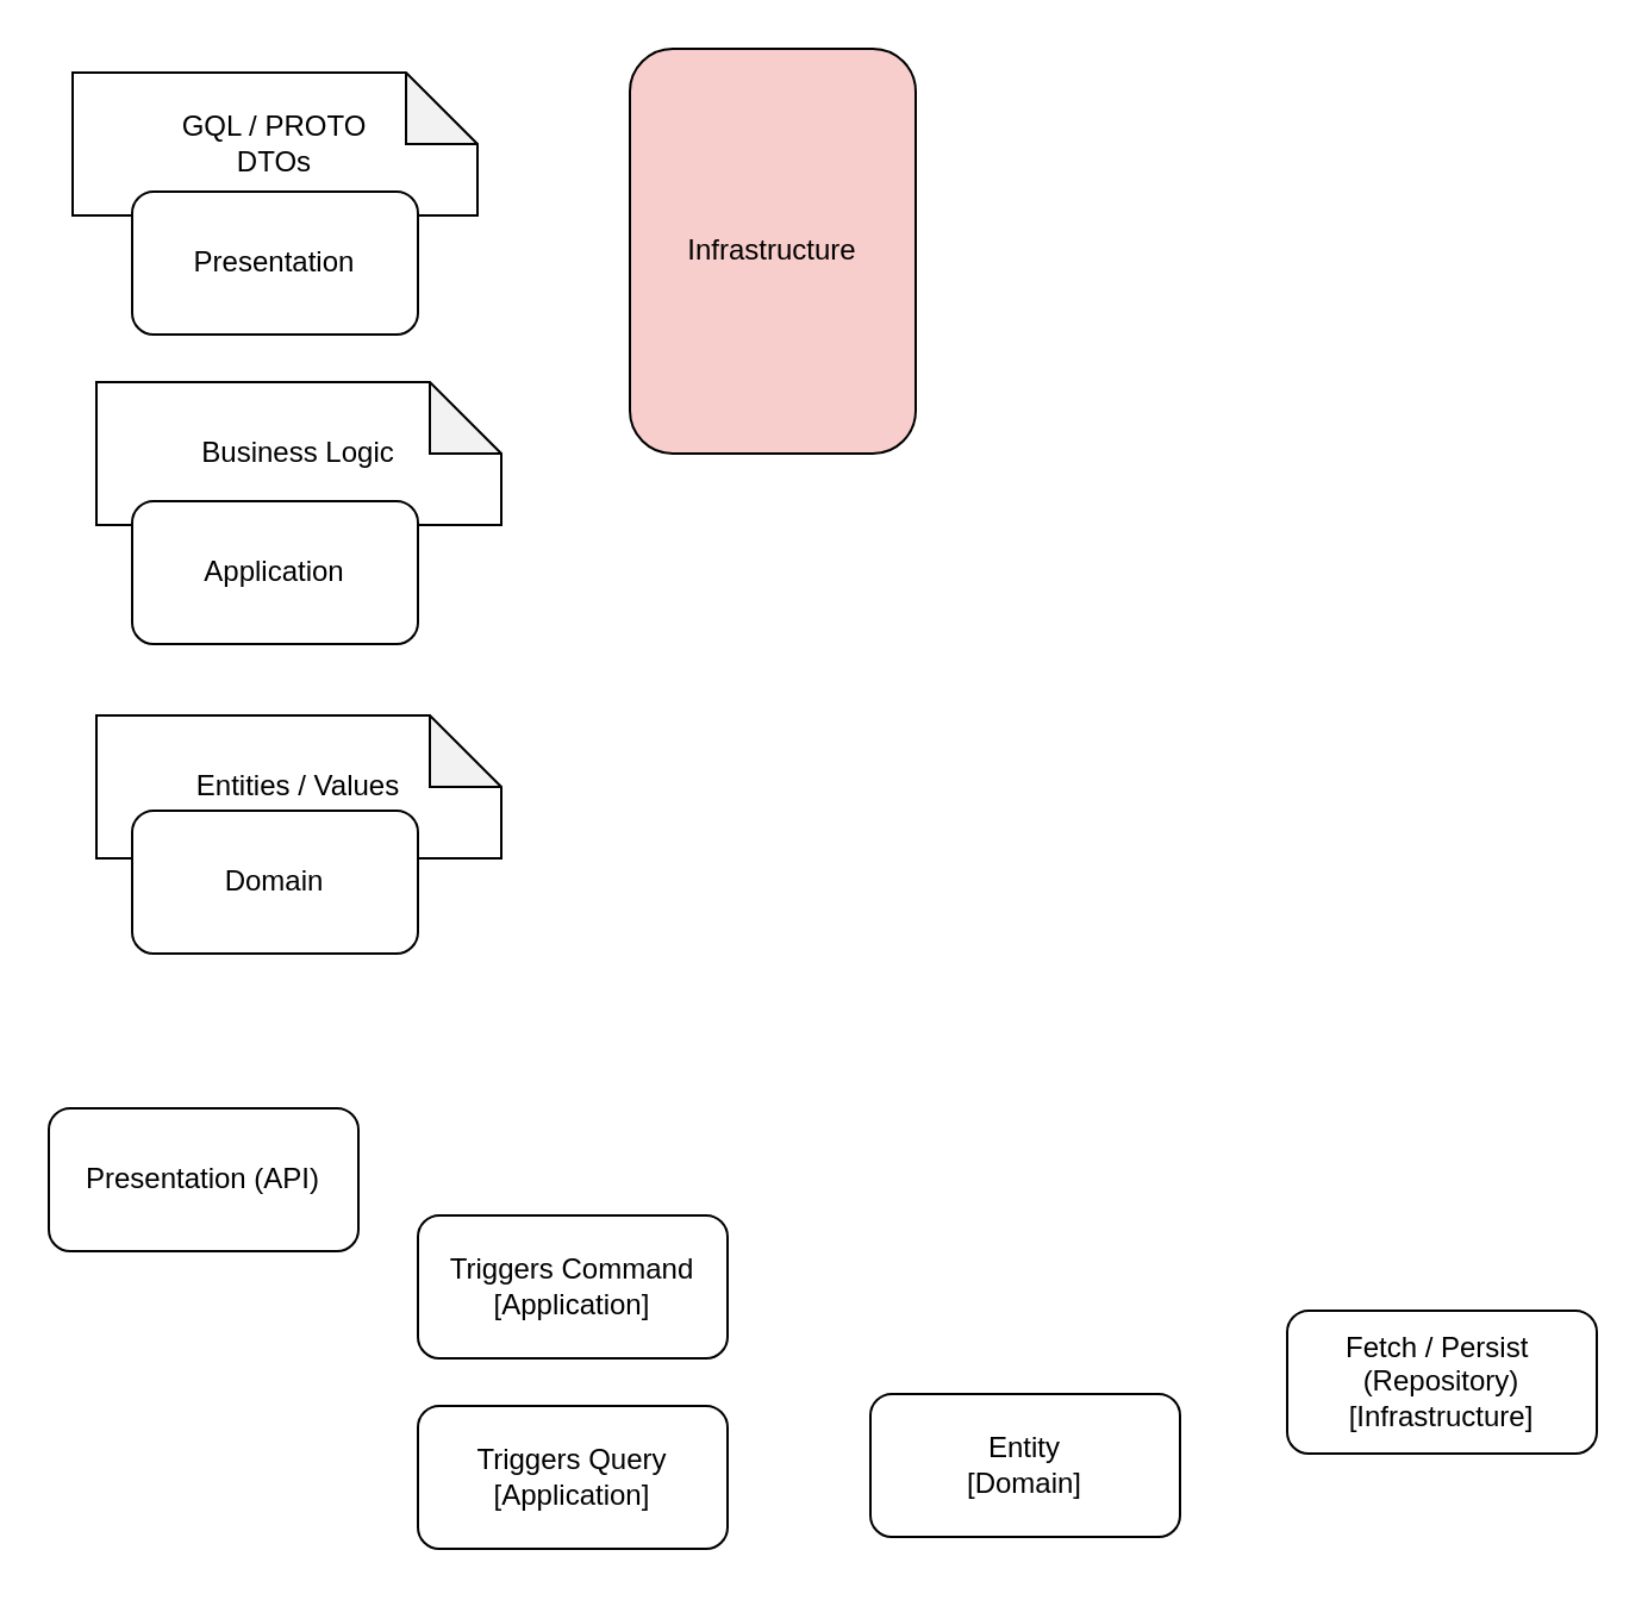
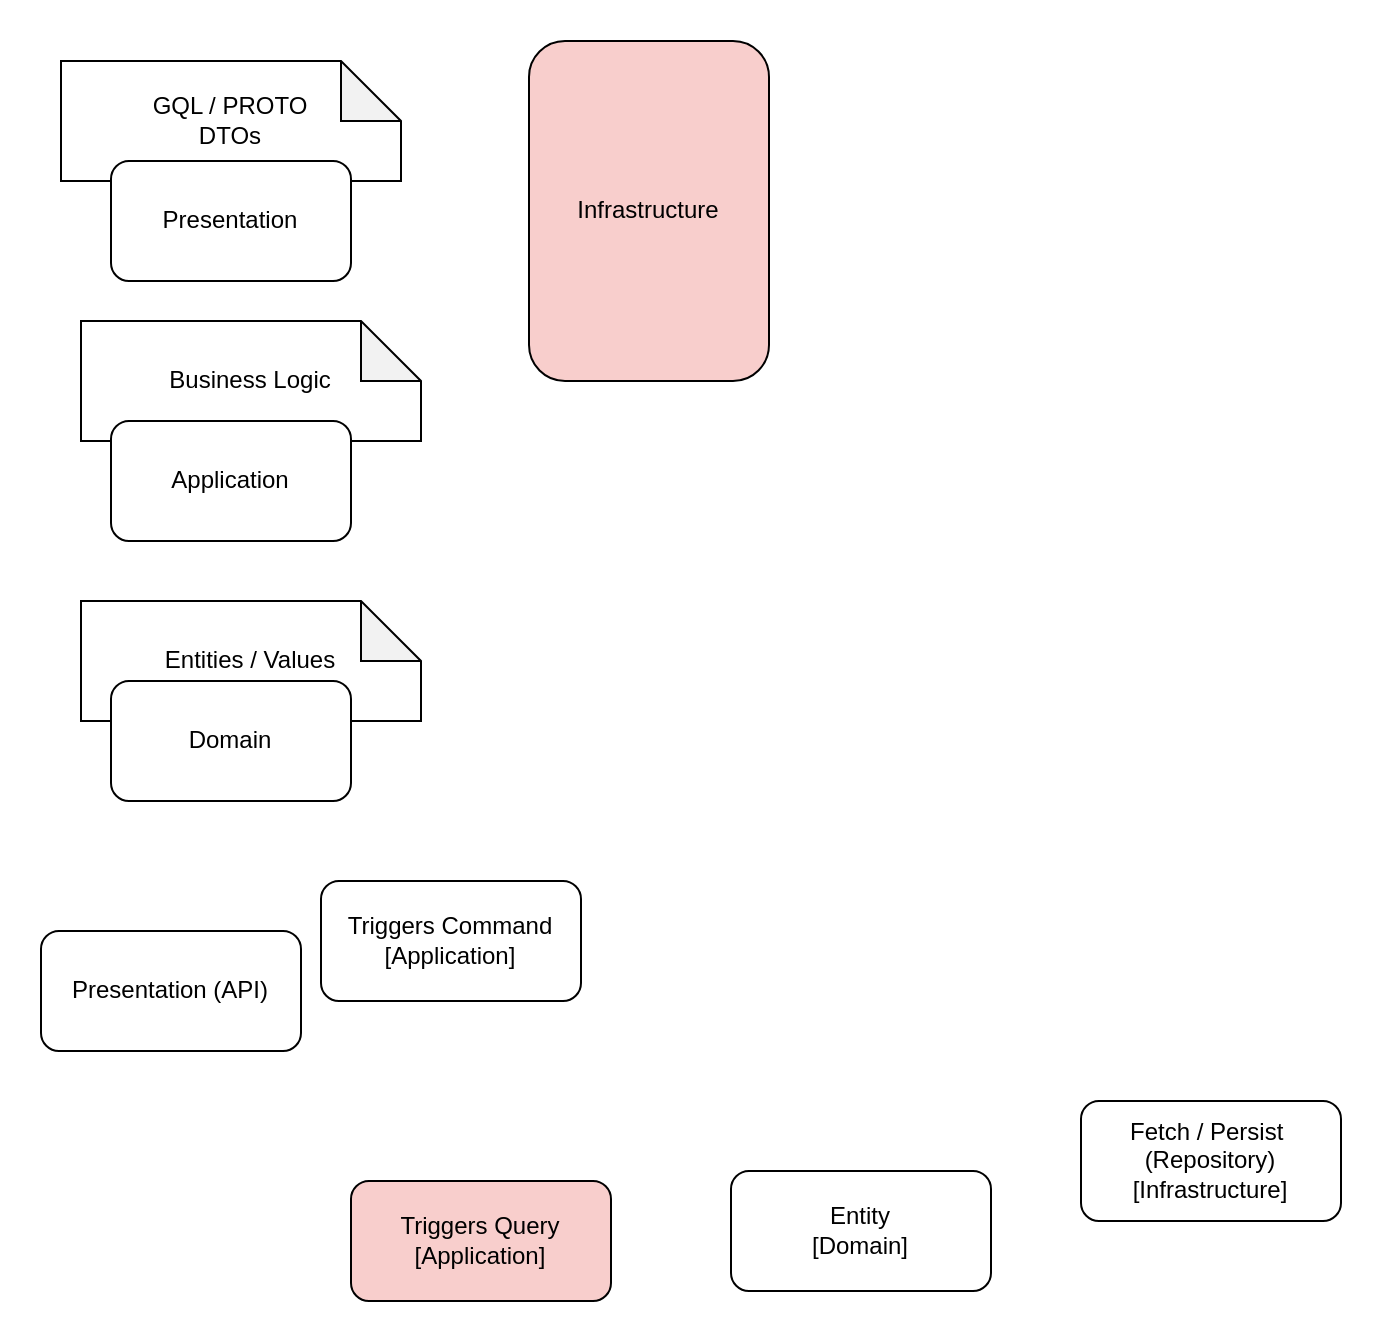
  <mxCell id="0" />
  <mxCell id="1" parent="0" />
  <mxCell id="2" value="Entities / Values" style="shape=note;whiteSpace=wrap;html=1;backgroundOutline=1;darkOpacity=0.05;" vertex="1" parent="1"><mxGeometry x="40" y="300" width="170" height="60" as="geometry" /></mxCell>
  <mxCell id="3" value="Business Logic" style="shape=note;whiteSpace=wrap;html=1;backgroundOutline=1;darkOpacity=0.05;" vertex="1" parent="1"><mxGeometry x="40" y="160" width="170" height="60" as="geometry" /></mxCell>
  <mxCell id="4" value="GQL / PROTO&lt;br&gt;DTOs" style="shape=note;whiteSpace=wrap;html=1;backgroundOutline=1;darkOpacity=0.05;" vertex="1" parent="1"><mxGeometry x="30" y="30" width="170" height="60" as="geometry" /></mxCell>
  <mxCell id="5" value="Domain" style="rounded=1;whiteSpace=wrap;html=1;" vertex="1" parent="1"><mxGeometry x="55" y="340" width="120" height="60" as="geometry" /></mxCell>
  <mxCell id="6" value="Infrastructure" style="rounded=1;whiteSpace=wrap;html=1;fillColor=#f8cecc;" vertex="1" parent="1"><mxGeometry x="264" y="20" width="120" height="170" as="geometry" /></mxCell>
  <mxCell id="7" value="Application" style="rounded=1;whiteSpace=wrap;html=1;" vertex="1" parent="1"><mxGeometry x="55" y="210" width="120" height="60" as="geometry" /></mxCell>
  <mxCell id="8" value="Presentation" style="rounded=1;whiteSpace=wrap;html=1;" vertex="1" parent="1"><mxGeometry x="55" y="80" width="120" height="60" as="geometry" /></mxCell>
  <mxCell id="9" value="Presentation (API)" style="rounded=1;whiteSpace=wrap;html=1;" vertex="1" parent="1"><mxGeometry x="20" y="465" width="130" height="60" as="geometry" /></mxCell>
- <mxCell id="10" value="Triggers Command&lt;br&gt;[Application]" style="rounded=1;whiteSpace=wrap;html=1;" vertex="1" parent="1"><mxGeometry x="175" y="510" width="130" height="60" as="geometry" /></mxCell>
- <mxCell id="11" value="Triggers Query&lt;br&gt;[Application]" style="rounded=1;whiteSpace=wrap;html=1;" vertex="1" parent="1"><mxGeometry x="175" y="590" width="130" height="60" as="geometry" /></mxCell>
+ <mxCell id="10" value="Triggers Command&lt;br&gt;[Application]" style="rounded=1;whiteSpace=wrap;html=1;" vertex="1" parent="1"><mxGeometry x="160" y="440" width="130" height="60" as="geometry" /></mxCell>
+ <mxCell id="11" value="Triggers Query&lt;br&gt;[Application]" style="rounded=1;whiteSpace=wrap;html=1;fillColor=#f8cecc;" vertex="1" parent="1"><mxGeometry x="175" y="590" width="130" height="60" as="geometry" /></mxCell>
  <mxCell id="12" value="Fetch / Persist&amp;nbsp;&lt;br&gt;(Repository)&lt;br&gt;[Infrastructure]" style="rounded=1;whiteSpace=wrap;html=1;" vertex="1" parent="1"><mxGeometry x="540" y="550" width="130" height="60" as="geometry" /></mxCell>
  <mxCell id="13" value="Entity&lt;br&gt;[Domain]" style="rounded=1;whiteSpace=wrap;html=1;" vertex="1" parent="1"><mxGeometry x="365" y="585" width="130" height="60" as="geometry" /></mxCell>
